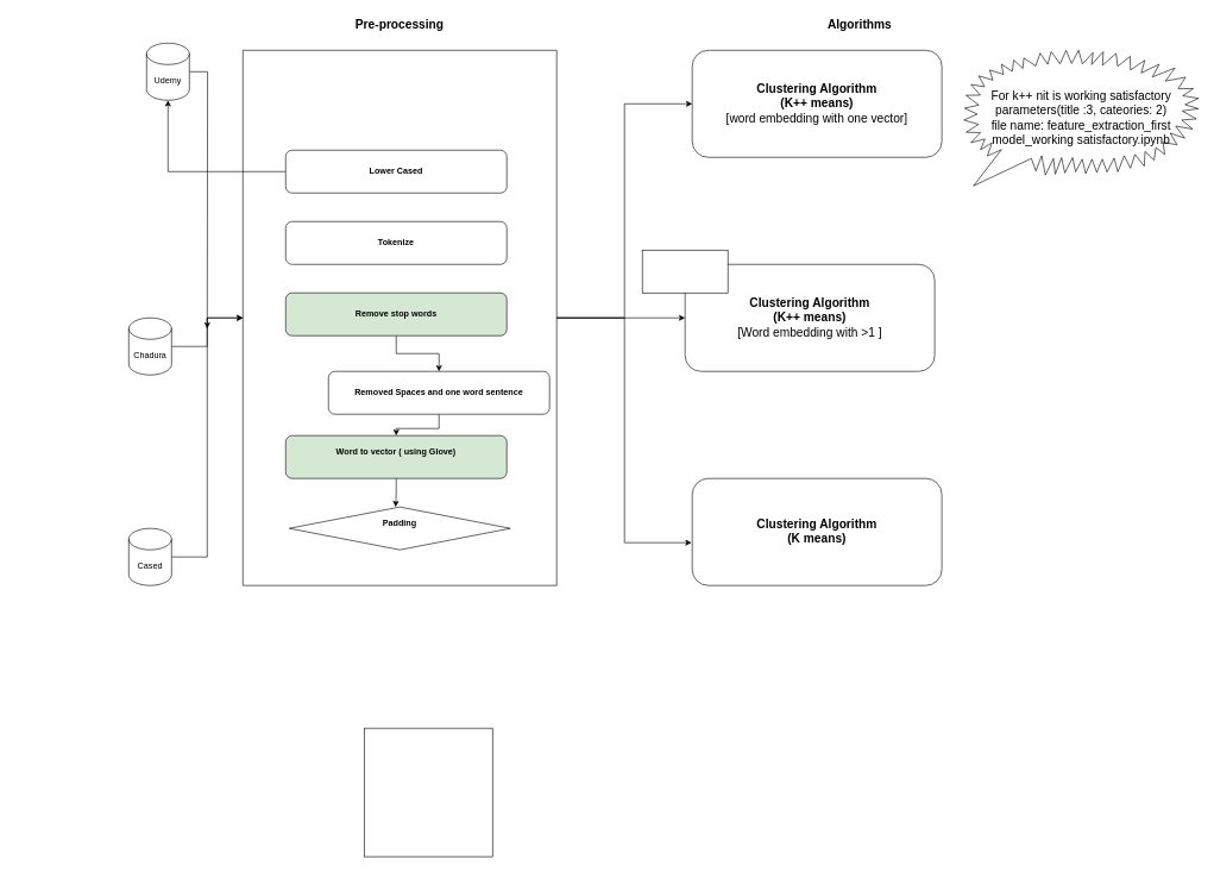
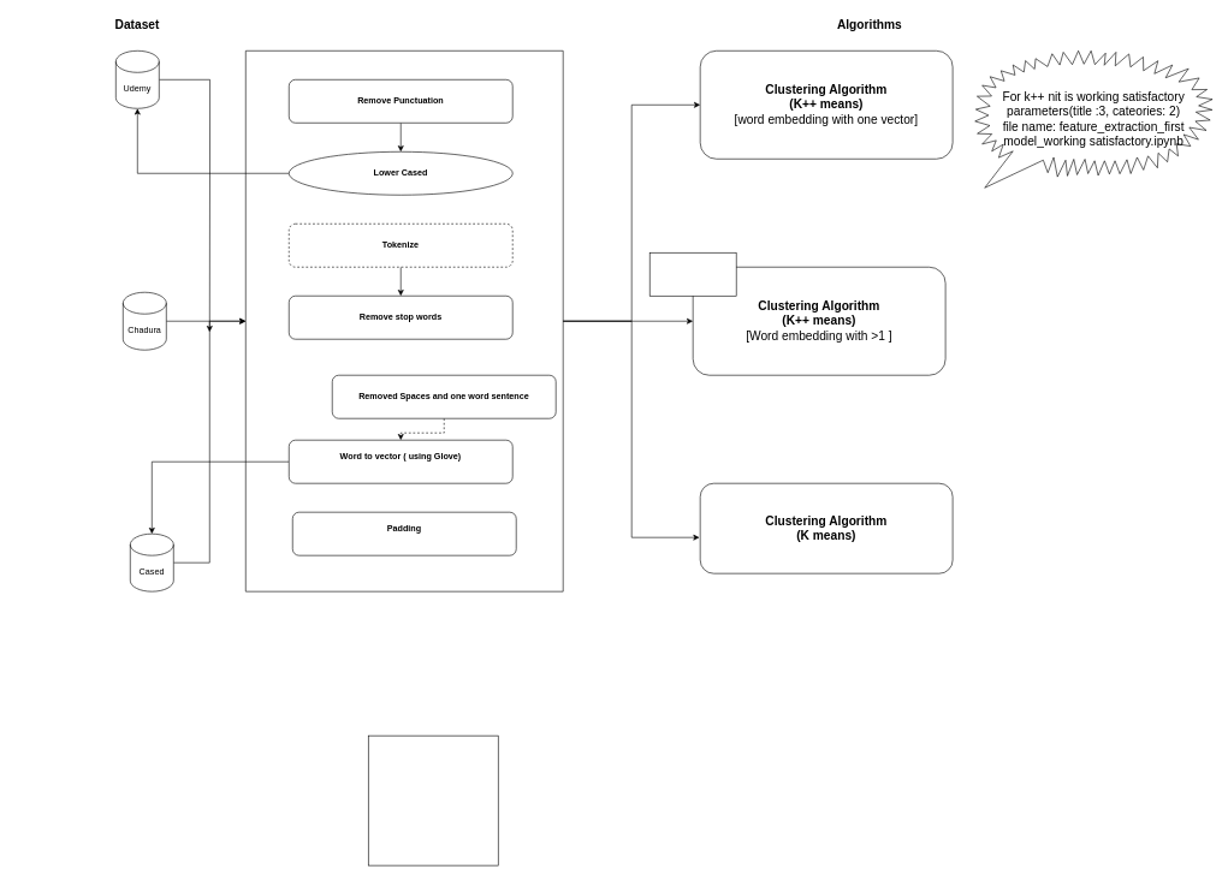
  <mxCell id="0" />
  <mxCell id="1" parent="0" />
  <mxCell id="2" style="edgeStyle=orthogonalEdgeStyle;rounded=0;orthogonalLoop=1;jettySize=auto;html=1;" edge="1" parent="1" source="3"><mxGeometry relative="1" as="geometry"><mxPoint x="290" y="460" as="targetPoint" /></mxGeometry></mxCell>
- <mxCell id="3" value="Udemy" style="shape=cylinder3;whiteSpace=wrap;html=1;boundedLbl=1;backgroundOutline=1;size=15;" vertex="1" parent="1"><mxGeometry x="205" y="60" width="60" height="80" as="geometry" /></mxCell>
+ <mxCell id="3" value="Udemy" style="shape=cylinder3;whiteSpace=wrap;html=1;boundedLbl=1;backgroundOutline=1;size=15;" vertex="1" parent="1"><mxGeometry x="160" y="70" width="60" height="80" as="geometry" /></mxCell>
  <mxCell id="4" style="edgeStyle=orthogonalEdgeStyle;rounded=0;orthogonalLoop=1;jettySize=auto;html=1;" edge="1" parent="1" source="5" target="10"><mxGeometry relative="1" as="geometry" /></mxCell>
- <mxCell id="5" value="Chadura" style="shape=cylinder3;whiteSpace=wrap;html=1;boundedLbl=1;backgroundOutline=1;size=15;" vertex="1" parent="1"><mxGeometry x="180" y="445" width="60" height="80" as="geometry" /></mxCell>
+ <mxCell id="5" value="Chadura" style="shape=cylinder3;whiteSpace=wrap;html=1;boundedLbl=1;backgroundOutline=1;size=15;" vertex="1" parent="1"><mxGeometry x="170" y="405" width="60" height="80" as="geometry" /></mxCell>
  <mxCell id="6" value="" style="whiteSpace=wrap;html=1;aspect=fixed;" vertex="1" parent="1"><mxGeometry x="510" y="1020" width="180" height="180" as="geometry" /></mxCell>
  <mxCell id="7" style="edgeStyle=orthogonalEdgeStyle;rounded=0;orthogonalLoop=1;jettySize=auto;html=1;entryX=0;entryY=0.5;entryDx=0;entryDy=0;fontSize=17;" edge="1" parent="1" source="10" target="26"><mxGeometry relative="1" as="geometry" /></mxCell>
  <mxCell id="8" style="edgeStyle=orthogonalEdgeStyle;rounded=0;orthogonalLoop=1;jettySize=auto;html=1;fontSize=17;" edge="1" parent="1" source="10" target="29"><mxGeometry relative="1" as="geometry" /></mxCell>
  <mxCell id="9" style="edgeStyle=orthogonalEdgeStyle;rounded=0;orthogonalLoop=1;jettySize=auto;html=1;exitX=1;exitY=0.5;exitDx=0;exitDy=0;fontSize=17;entryX=-0.003;entryY=0.6;entryDx=0;entryDy=0;entryPerimeter=0;" edge="1" parent="1" source="10" target="30"><mxGeometry relative="1" as="geometry"><mxPoint x="970" y="760" as="targetPoint" /></mxGeometry></mxCell>
  <mxCell id="10" value="" style="swimlane;startSize=0;" vertex="1" parent="1"><mxGeometry x="340" y="70" width="440" height="750" as="geometry" /></mxCell>
+ <mxCell id="11" style="edgeStyle=orthogonalEdgeStyle;rounded=0;orthogonalLoop=1;jettySize=auto;html=1;fontSize=17;" edge="1" parent="10" source="12" target="14"><mxGeometry relative="1" as="geometry" /></mxCell>
+ <mxCell id="12" value="&lt;b&gt;Remove Punctuation&lt;/b&gt;" style="rounded=1;whiteSpace=wrap;html=1;" vertex="1" parent="10"><mxGeometry x="60" y="40" width="310" height="60" as="geometry" /></mxCell>
  <mxCell id="13" style="edgeStyle=orthogonalEdgeStyle;rounded=0;orthogonalLoop=1;jettySize=auto;html=1;fontSize=17;" edge="1" parent="10" source="14" target="3"><mxGeometry relative="1" as="geometry" /></mxCell>
- <mxCell id="14" value="&lt;b&gt;Lower Cased&lt;/b&gt;" style="rounded=1;whiteSpace=wrap;html=1;" vertex="1" parent="10"><mxGeometry x="60" y="140" width="310" height="60" as="geometry" /></mxCell>
- <mxCell id="16" value="&lt;b&gt;Tokenize&lt;/b&gt;" style="rounded=1;whiteSpace=wrap;html=1;" vertex="1" parent="10"><mxGeometry x="60" y="240" width="310" height="60" as="geometry" /></mxCell>
- <mxCell id="17" style="edgeStyle=orthogonalEdgeStyle;rounded=0;orthogonalLoop=1;jettySize=auto;html=1;entryX=0.5;entryY=0;entryDx=0;entryDy=0;fontSize=17;" edge="1" parent="10" source="18" target="20"><mxGeometry relative="1" as="geometry" /></mxCell>
- <mxCell id="18" value="&lt;b&gt;Remove stop words&lt;/b&gt;" style="rounded=1;whiteSpace=wrap;html=1;fillColor=#d5e8d4;" vertex="1" parent="10"><mxGeometry x="60" y="340" width="310" height="60" as="geometry" /></mxCell>
- <mxCell id="19" style="edgeStyle=orthogonalEdgeStyle;rounded=0;orthogonalLoop=1;jettySize=auto;html=1;entryX=0.5;entryY=0;entryDx=0;entryDy=0;fontSize=17;" edge="1" parent="10" source="20" target="22"><mxGeometry relative="1" as="geometry" /></mxCell>
+ <mxCell id="14" value="&lt;b&gt;Lower Cased&lt;/b&gt;" style="ellipse;whiteSpace=wrap;html=1;" vertex="1" parent="10"><mxGeometry x="60" y="140" width="310" height="60" as="geometry" /></mxCell>
+ <mxCell id="15" style="edgeStyle=orthogonalEdgeStyle;rounded=0;orthogonalLoop=1;jettySize=auto;html=1;entryX=0.5;entryY=0;entryDx=0;entryDy=0;fontSize=17;" edge="1" parent="10" source="16" target="18"><mxGeometry relative="1" as="geometry" /></mxCell>
+ <mxCell id="16" value="&lt;b&gt;Tokenize&lt;/b&gt;" style="rounded=1;whiteSpace=wrap;html=1;dashed=1;" vertex="1" parent="10"><mxGeometry x="60" y="240" width="310" height="60" as="geometry" /></mxCell>
+ <mxCell id="18" value="&lt;b&gt;Remove stop words&lt;/b&gt;" style="rounded=1;whiteSpace=wrap;html=1;" vertex="1" parent="10"><mxGeometry x="60" y="340" width="310" height="60" as="geometry" /></mxCell>
+ <mxCell id="19" style="edgeStyle=orthogonalEdgeStyle;rounded=0;orthogonalLoop=1;jettySize=auto;html=1;entryX=0.5;entryY=0;entryDx=0;entryDy=0;fontSize=17;dashed=1;" edge="1" parent="10" source="20" target="22"><mxGeometry relative="1" as="geometry" /></mxCell>
  <mxCell id="20" value="&lt;b&gt;Removed Spaces and one word sentence&lt;/b&gt;" style="rounded=1;whiteSpace=wrap;html=1;" vertex="1" parent="10"><mxGeometry x="120" y="450" width="310" height="60" as="geometry" /></mxCell>
- <mxCell id="21" style="edgeStyle=orthogonalEdgeStyle;rounded=0;orthogonalLoop=1;jettySize=auto;html=1;entryX=0.481;entryY=0;entryDx=0;entryDy=0;entryPerimeter=0;fontSize=17;" edge="1" parent="10" source="22" target="23"><mxGeometry relative="1" as="geometry" /></mxCell>
- <mxCell id="22" value="&lt;div&gt;&lt;b&gt;Word to vector ( using Glove)&lt;/b&gt;&lt;/div&gt;&lt;div&gt;&lt;br&gt;&lt;/div&gt;" style="rounded=1;whiteSpace=wrap;html=1;fillColor=#d5e8d4;" vertex="1" parent="10"><mxGeometry x="60" y="540" width="310" height="60" as="geometry" /></mxCell>
- <mxCell id="23" value="&lt;div&gt;&lt;b&gt;Padding&lt;/b&gt;&lt;br&gt;&lt;/div&gt;&lt;div&gt;&lt;br&gt;&lt;/div&gt;" style="rhombus;whiteSpace=wrap;html=1;" vertex="1" parent="10"><mxGeometry x="65" y="640" width="310" height="60" as="geometry" /></mxCell>
+ <mxCell id="21" style="edgeStyle=orthogonalEdgeStyle;rounded=0;orthogonalLoop=1;jettySize=auto;html=1;fontSize=17;" edge="1" parent="10" source="22" target="25"><mxGeometry relative="1" as="geometry" /></mxCell>
+ <mxCell id="22" value="&lt;div&gt;&lt;b&gt;Word to vector ( using Glove)&lt;/b&gt;&lt;/div&gt;&lt;div&gt;&lt;br&gt;&lt;/div&gt;" style="rounded=1;whiteSpace=wrap;html=1;" vertex="1" parent="10"><mxGeometry x="60" y="540" width="310" height="60" as="geometry" /></mxCell>
+ <mxCell id="23" value="&lt;div&gt;&lt;b&gt;Padding&lt;/b&gt;&lt;br&gt;&lt;/div&gt;&lt;div&gt;&lt;br&gt;&lt;/div&gt;" style="rounded=1;whiteSpace=wrap;html=1;" vertex="1" parent="10"><mxGeometry x="65" y="640" width="310" height="60" as="geometry" /></mxCell>
  <mxCell id="24" style="edgeStyle=orthogonalEdgeStyle;rounded=0;orthogonalLoop=1;jettySize=auto;html=1;" edge="1" parent="1" source="25" target="10"><mxGeometry relative="1" as="geometry" /></mxCell>
  <mxCell id="25" value="Cased" style="shape=cylinder3;whiteSpace=wrap;html=1;boundedLbl=1;backgroundOutline=1;size=15;" vertex="1" parent="1"><mxGeometry x="180" y="740" width="60" height="80" as="geometry" /></mxCell>
  <mxCell id="26" value="&lt;div&gt;&lt;font style=&quot;font-size: 17px&quot;&gt;&lt;b&gt;Clustering Algorithm&lt;/b&gt;&lt;/font&gt;&lt;/div&gt;&lt;div&gt;&lt;font style=&quot;font-size: 17px&quot;&gt;&lt;b&gt;(K++ means)&lt;br&gt;&lt;/b&gt;&lt;/font&gt;&lt;/div&gt;&lt;div&gt;&lt;font style=&quot;font-size: 17px&quot;&gt;[word embedding with one vector]&lt;b&gt;&lt;br&gt;&lt;/b&gt;&lt;/font&gt;&lt;/div&gt;" style="rounded=1;whiteSpace=wrap;html=1;" vertex="1" parent="1"><mxGeometry x="970" y="70" width="350" height="150" as="geometry" /></mxCell>
- <mxCell id="27" value="&lt;b&gt;Pre-processing&lt;/b&gt;" style="text;html=1;strokeColor=none;fillColor=none;align=center;verticalAlign=middle;whiteSpace=wrap;rounded=0;fontSize=17;" vertex="1" parent="1"><mxGeometry x="390" y="20" width="340" height="30" as="geometry" /></mxCell>
+ <mxCell id="28" value="&lt;b&gt;Dataset&lt;/b&gt;" style="text;html=1;strokeColor=none;fillColor=none;align=center;verticalAlign=middle;whiteSpace=wrap;rounded=0;fontSize=17;" vertex="1" parent="1"><mxGeometry x="20" y="20" width="340" height="30" as="geometry" /></mxCell>
  <mxCell id="29" value="&lt;div&gt;&lt;font style=&quot;font-size: 17px&quot;&gt;&lt;b&gt;Clustering Algorithm&lt;/b&gt;&lt;/font&gt;&lt;/div&gt;&lt;div&gt;&lt;font style=&quot;font-size: 17px&quot;&gt;&lt;b&gt;(K++ means)&lt;br&gt;&lt;/b&gt;&lt;/font&gt;&lt;/div&gt;&lt;div&gt;&lt;font style=&quot;font-size: 17px&quot;&gt;[Word embedding with &amp;gt;1 ]&lt;b&gt;&lt;br&gt;&lt;/b&gt;&lt;/font&gt;&lt;/div&gt;" style="rounded=1;whiteSpace=wrap;html=1;" vertex="1" parent="1"><mxGeometry x="960" y="370" width="350" height="150" as="geometry" /></mxCell>
- <mxCell id="30" value="&lt;div&gt;&lt;font style=&quot;font-size: 17px&quot;&gt;&lt;b&gt;Clustering Algorithm&lt;/b&gt;&lt;/font&gt;&lt;/div&gt;&lt;div&gt;&lt;font style=&quot;font-size: 17px&quot;&gt;&lt;b&gt;(K means)&lt;br&gt;&lt;/b&gt;&lt;/font&gt;&lt;/div&gt;" style="rounded=1;whiteSpace=wrap;html=1;" vertex="1" parent="1"><mxGeometry x="970" y="670" width="350" height="150" as="geometry" /></mxCell>
+ <mxCell id="30" value="&lt;div&gt;&lt;font style=&quot;font-size: 17px&quot;&gt;&lt;b&gt;Clustering Algorithm&lt;/b&gt;&lt;/font&gt;&lt;/div&gt;&lt;div&gt;&lt;font style=&quot;font-size: 17px&quot;&gt;&lt;b&gt;(K means)&lt;br&gt;&lt;/b&gt;&lt;/font&gt;&lt;/div&gt;" style="rounded=1;whiteSpace=wrap;html=1;" vertex="1" parent="1"><mxGeometry x="970" y="670" width="350" height="125" as="geometry" /></mxCell>
  <mxCell id="31" value="&lt;b&gt;Algorithms&lt;/b&gt;" style="text;html=1;strokeColor=none;fillColor=none;align=center;verticalAlign=middle;whiteSpace=wrap;rounded=0;fontSize=17;" vertex="1" parent="1"><mxGeometry x="1035" y="20" width="340" height="30" as="geometry" /></mxCell>
  <mxCell id="32" value="" style="rounded=0;whiteSpace=wrap;html=1;fontSize=17;" vertex="1" parent="1"><mxGeometry x="900" y="350" width="120" height="60" as="geometry" /></mxCell>
  <mxCell id="33" value="&lt;div&gt;For k++ nit is working satisfactory&lt;/div&gt;&lt;div&gt;parameters(title :3, cateories: 2)&lt;/div&gt;&lt;div&gt;file name: feature_extraction_first model_working satisfactory.ipynb&lt;br&gt;&lt;/div&gt;" style="whiteSpace=wrap;html=1;shape=mxgraph.basic.loud_callout;fontSize=17;" vertex="1" parent="1"><mxGeometry x="1351" y="70" width="329" height="190" as="geometry" /></mxCell>
